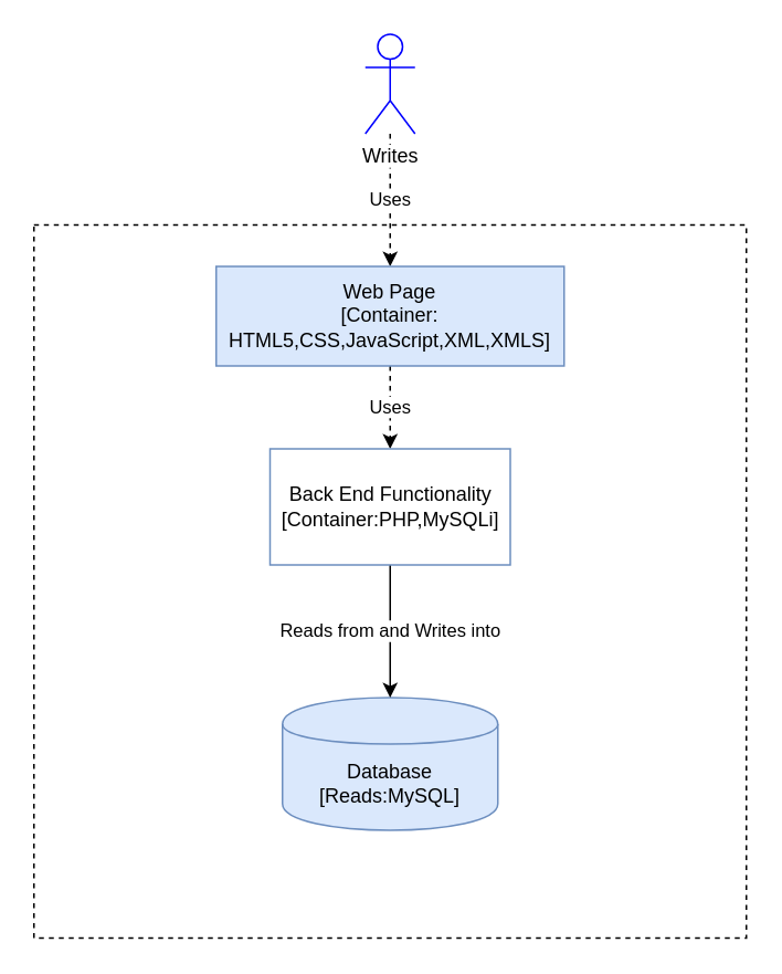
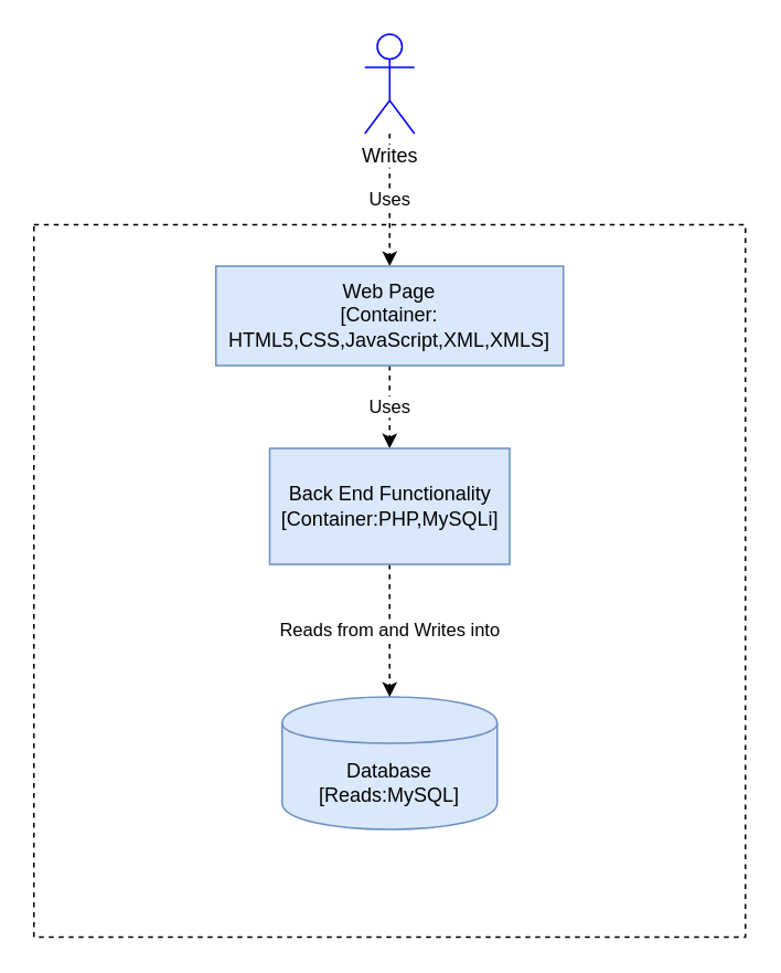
  <mxCell id="0" />
  <mxCell id="1" parent="0" />
  <mxCell id="2" value="" style="whiteSpace=wrap;html=1;aspect=fixed;dashed=1;" vertex="1" parent="1"><mxGeometry x="20" y="135" width="430" height="430" as="geometry" /></mxCell>
  <mxCell id="3" value="Uses" style="edgeStyle=orthogonalEdgeStyle;rounded=0;orthogonalLoop=1;jettySize=auto;html=1;dashed=1;" edge="1" parent="1" source="4" target="6"><mxGeometry relative="1" as="geometry" /></mxCell>
  <mxCell id="4" value="Writes" style="shape=umlActor;verticalLabelPosition=bottom;labelBackgroundColor=#ffffff;verticalAlign=top;html=1;outlineConnect=0;strokeColor=#0000FF;" vertex="1" parent="1"><mxGeometry x="220" width="30" height="60" as="geometry" y="20" /></mxCell>
  <mxCell id="5" value="Uses" style="edgeStyle=orthogonalEdgeStyle;rounded=0;orthogonalLoop=1;jettySize=auto;html=1;dashed=1;" edge="1" parent="1" source="6" target="9"><mxGeometry relative="1" as="geometry" /></mxCell>
  <mxCell id="6" value="Web Page&lt;br&gt;[Container: HTML5,CSS,JavaScript,XML,XMLS]&lt;br&gt;" style="rounded=0;whiteSpace=wrap;html=1;fillColor=#dae8fc;strokeColor=#6c8ebf;" vertex="1" parent="1"><mxGeometry x="130" y="160" width="210" height="60" as="geometry" /></mxCell>
  <mxCell id="7" value="Database&lt;br&gt;[Reads:MySQL]&lt;br&gt;" style="shape=cylinder;whiteSpace=wrap;html=1;boundedLbl=1;backgroundOutline=1;fillColor=#dae8fc;strokeColor=#6c8ebf;" vertex="1" parent="1"><mxGeometry x="170" y="420" width="130" height="80" as="geometry" /></mxCell>
- <mxCell id="8" value="Reads from and Writes into" style="edgeStyle=orthogonalEdgeStyle;rounded=0;orthogonalLoop=1;jettySize=auto;html=1;dashed=0;" edge="1" parent="1" source="9" target="7"><mxGeometry relative="1" as="geometry" /></mxCell>
- <mxCell id="9" value="Back End Functionality&lt;br&gt;[Container:PHP,MySQLi]&lt;br&gt;" style="rounded=0;whiteSpace=wrap;html=1;fillColor=#ffffff;strokeColor=#6c8ebf;" vertex="1" parent="1"><mxGeometry x="162.5" y="270" width="145" height="70" as="geometry" /></mxCell>
+ <mxCell id="8" value="Reads from and Writes into" style="edgeStyle=orthogonalEdgeStyle;rounded=0;orthogonalLoop=1;jettySize=auto;html=1;dashed=1;" edge="1" parent="1" source="9" target="7"><mxGeometry relative="1" as="geometry" /></mxCell>
+ <mxCell id="9" value="Back End Functionality&lt;br&gt;[Container:PHP,MySQLi]&lt;br&gt;" style="rounded=0;whiteSpace=wrap;html=1;fillColor=#dae8fc;strokeColor=#6c8ebf;" vertex="1" parent="1"><mxGeometry x="162.5" y="270" width="145" height="70" as="geometry" /></mxCell>
